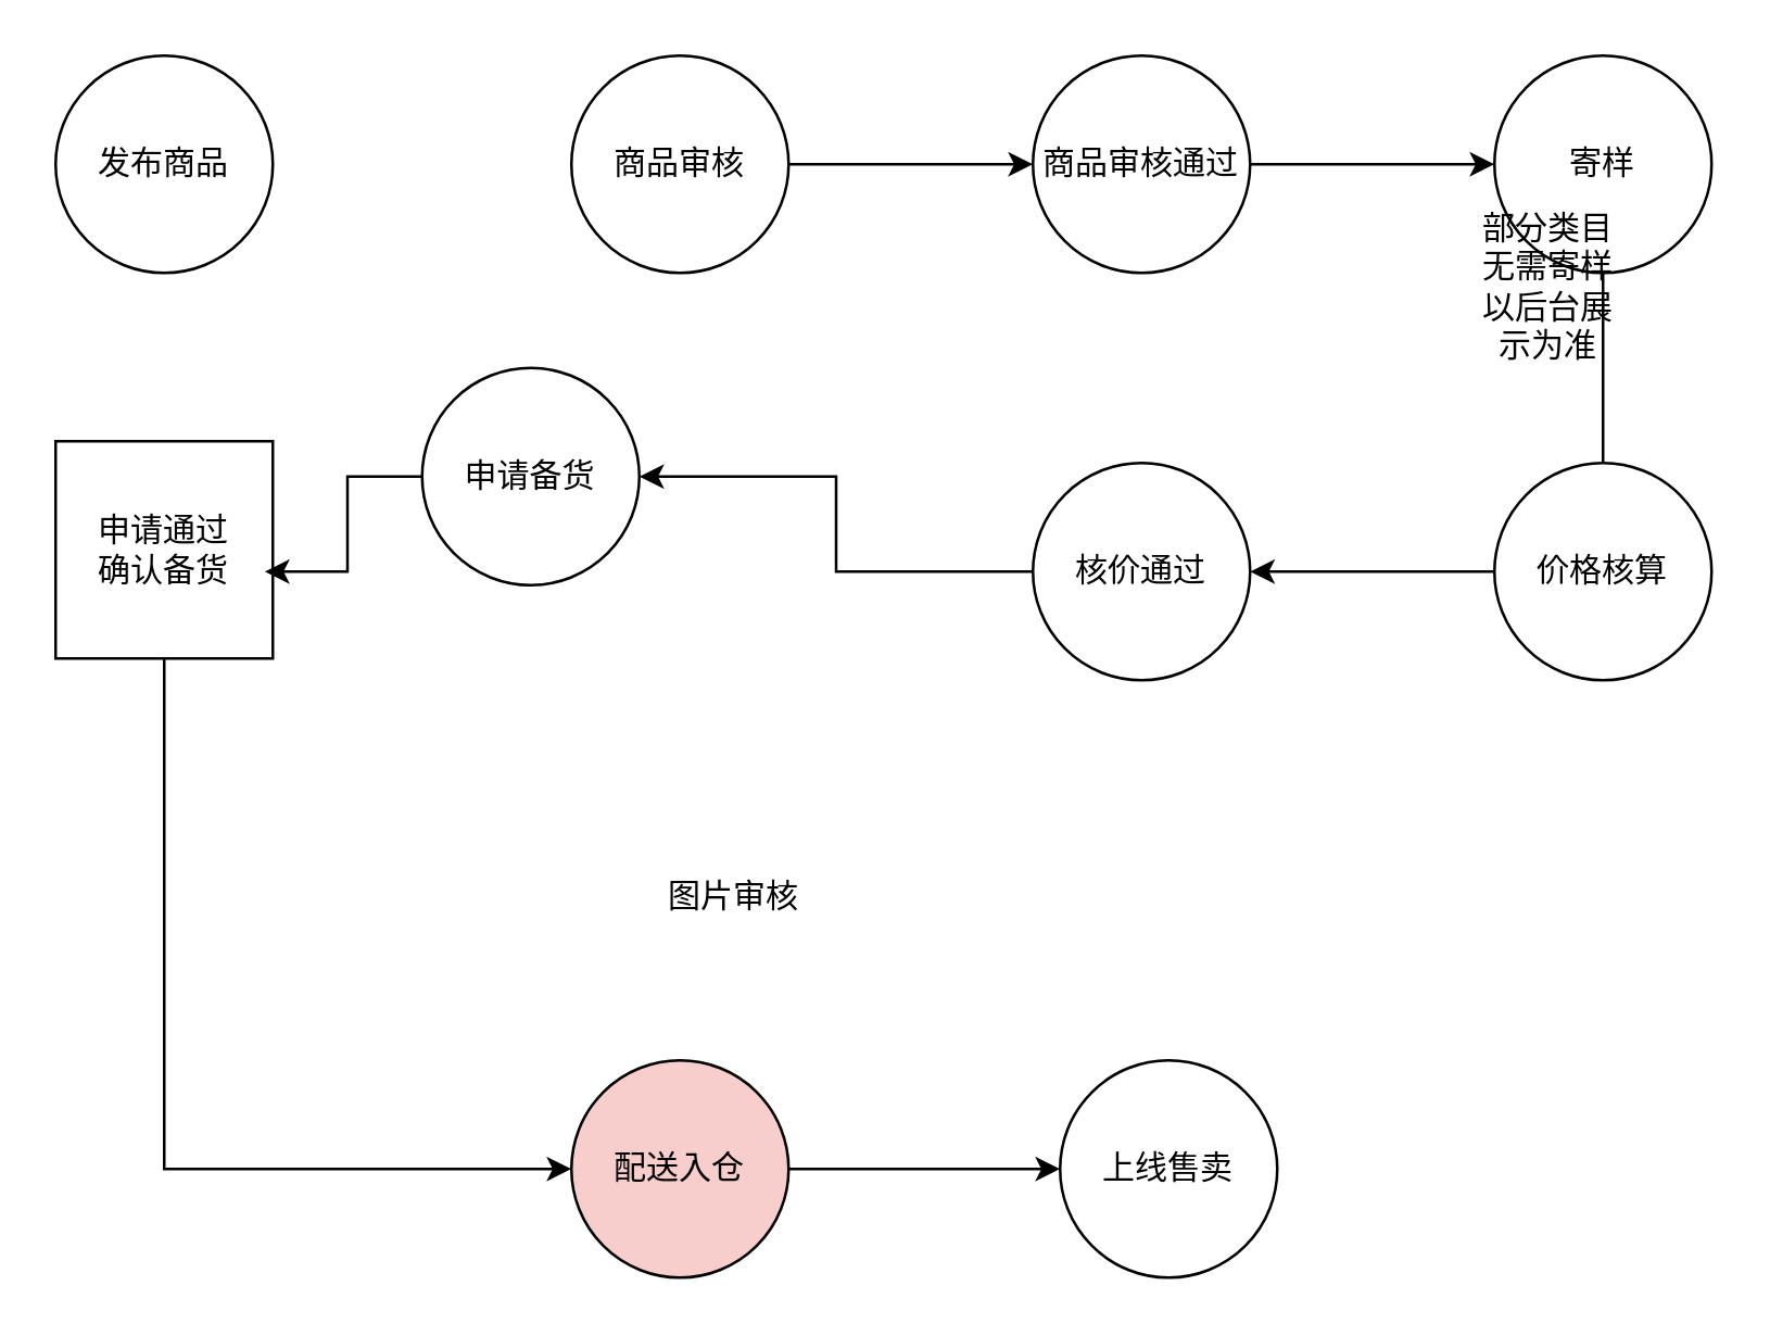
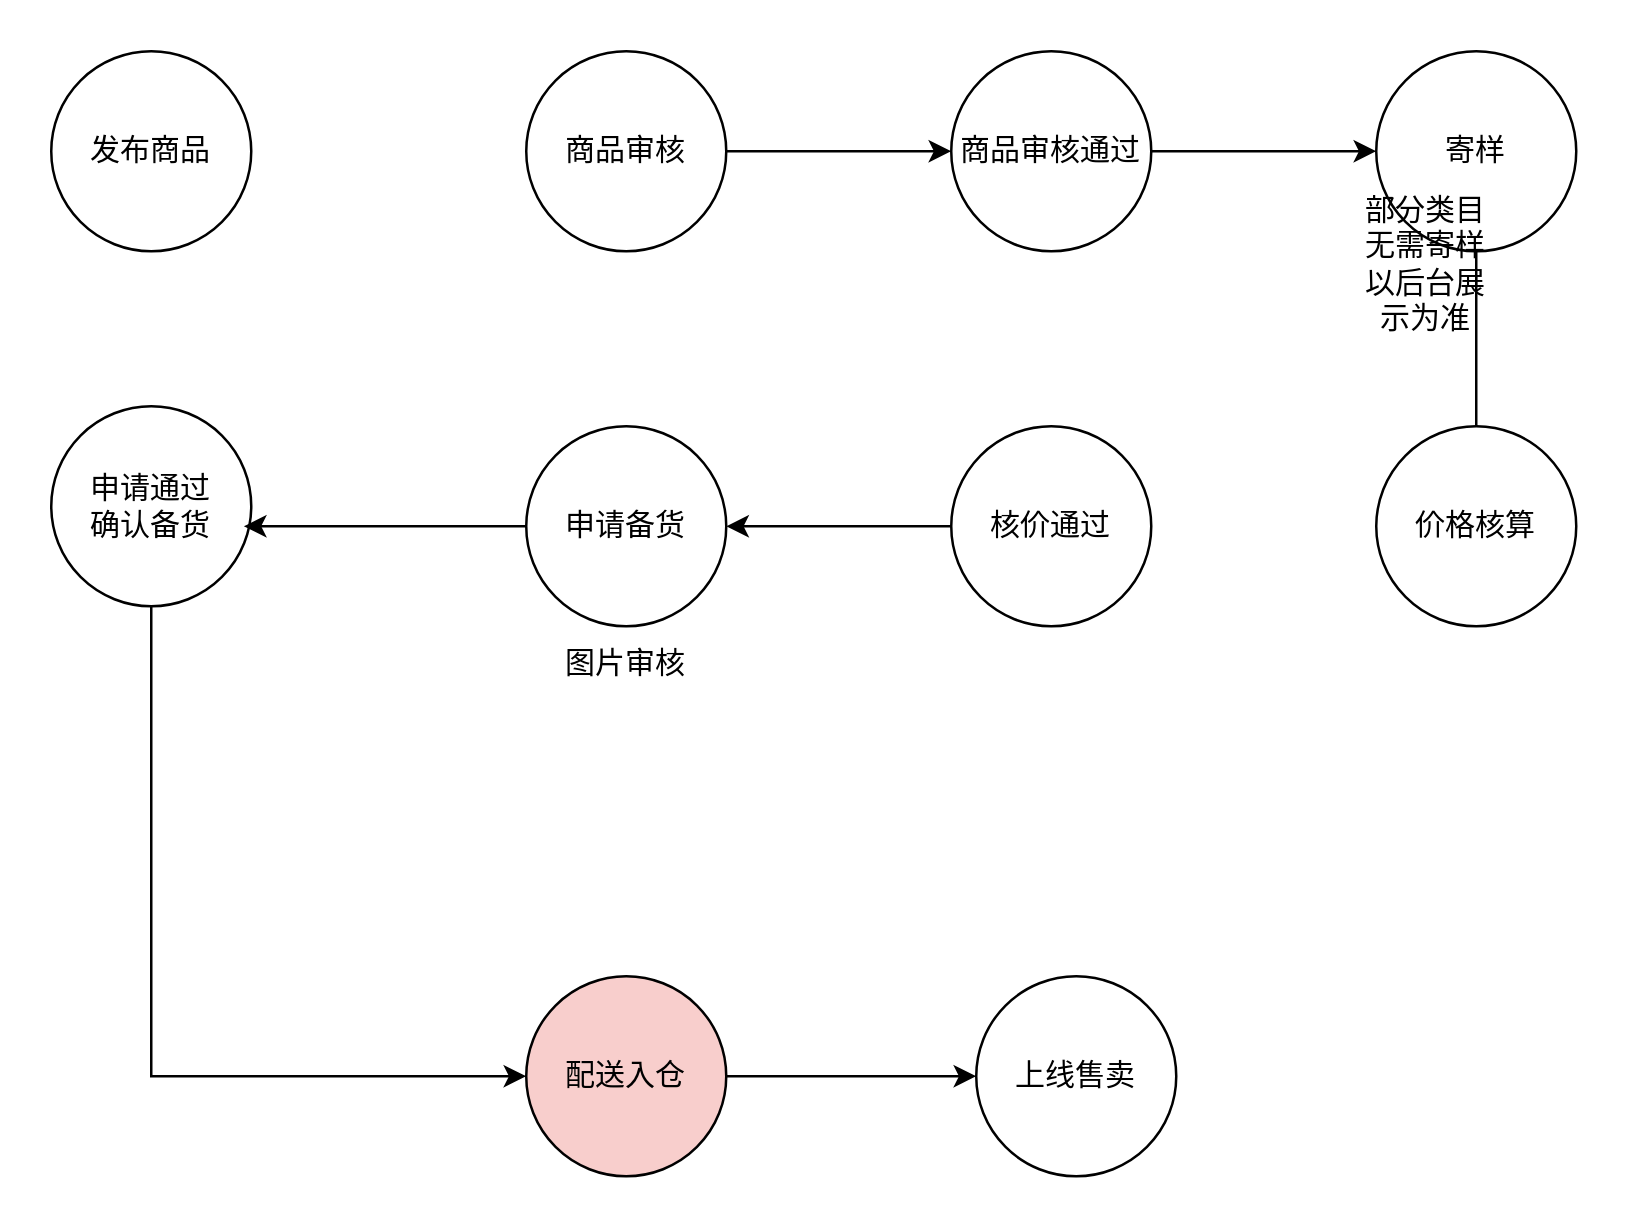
  <mxCell id="0" />
  <mxCell id="1" parent="0" />
  <mxCell id="2" value="发布商品" style="ellipse;whiteSpace=wrap;html=1;aspect=fixed;" vertex="1" parent="1"><mxGeometry x="20" y="20" width="80" height="80" as="geometry" /></mxCell>
  <mxCell id="3" style="edgeStyle=orthogonalEdgeStyle;rounded=0;orthogonalLoop=1;jettySize=auto;html=1;entryX=0;entryY=0.5;entryDx=0;entryDy=0;" edge="1" parent="1" source="4" target="6"><mxGeometry relative="1" as="geometry" /></mxCell>
  <mxCell id="4" value="商品审核" style="ellipse;whiteSpace=wrap;html=1;aspect=fixed;" vertex="1" parent="1"><mxGeometry x="210" y="20" width="80" height="80" as="geometry" /></mxCell>
  <mxCell id="5" style="edgeStyle=orthogonalEdgeStyle;rounded=0;orthogonalLoop=1;jettySize=auto;html=1;entryX=0;entryY=0.5;entryDx=0;entryDy=0;" edge="1" parent="1" source="6" target="8"><mxGeometry relative="1" as="geometry" /></mxCell>
  <mxCell id="6" value="商品审核通过" style="ellipse;whiteSpace=wrap;html=1;aspect=fixed;" vertex="1" parent="1"><mxGeometry x="380" y="20" width="80" height="80" as="geometry" /></mxCell>
  <mxCell id="7" style="edgeStyle=orthogonalEdgeStyle;rounded=0;orthogonalLoop=1;jettySize=auto;html=1;endArrow=none;" edge="1" parent="1" source="8" target="10"><mxGeometry relative="1" as="geometry" /></mxCell>
  <mxCell id="8" value="寄样" style="ellipse;whiteSpace=wrap;html=1;aspect=fixed;" vertex="1" parent="1"><mxGeometry x="550" y="20" width="80" height="80" as="geometry" /></mxCell>
- <mxCell id="9" style="edgeStyle=orthogonalEdgeStyle;rounded=0;orthogonalLoop=1;jettySize=auto;html=1;" edge="1" parent="1" source="10" target="12"><mxGeometry relative="1" as="geometry" /></mxCell>
  <mxCell id="10" value="价格核算" style="ellipse;whiteSpace=wrap;html=1;aspect=fixed;" vertex="1" parent="1"><mxGeometry x="550" y="170" width="80" height="80" as="geometry" /></mxCell>
  <mxCell id="11" style="edgeStyle=orthogonalEdgeStyle;rounded=0;orthogonalLoop=1;jettySize=auto;html=1;" edge="1" parent="1" source="12" target="13"><mxGeometry relative="1" as="geometry" /></mxCell>
  <mxCell id="12" value="核价通过" style="ellipse;whiteSpace=wrap;html=1;aspect=fixed;" vertex="1" parent="1"><mxGeometry x="380" y="170" width="80" height="80" as="geometry" /></mxCell>
- <mxCell id="13" value="申请备货" style="ellipse;whiteSpace=wrap;html=1;aspect=fixed;" vertex="1" parent="1"><mxGeometry x="155" y="135" width="80" height="80" as="geometry" /></mxCell>
+ <mxCell id="13" value="申请备货" style="ellipse;whiteSpace=wrap;html=1;aspect=fixed;" vertex="1" parent="1"><mxGeometry x="210" y="170" width="80" height="80" as="geometry" /></mxCell>
  <mxCell id="14" style="edgeStyle=orthogonalEdgeStyle;rounded=0;orthogonalLoop=1;jettySize=auto;html=1;entryX=0;entryY=0.5;entryDx=0;entryDy=0;exitX=0.5;exitY=1;exitDx=0;exitDy=0;" edge="1" parent="1" source="15" target="17"><mxGeometry relative="1" as="geometry" /></mxCell>
- <mxCell id="15" value="申请通过&lt;br&gt;确认备货" style="whiteSpace=wrap;html=1;aspect=fixed;rounded=0;" vertex="1" parent="1"><mxGeometry x="20" y="162" width="80" height="80" as="geometry" /></mxCell>
+ <mxCell id="15" value="申请通过&lt;br&gt;确认备货" style="ellipse;whiteSpace=wrap;html=1;aspect=fixed;" vertex="1" parent="1"><mxGeometry x="20" y="162" width="80" height="80" as="geometry" /></mxCell>
  <mxCell id="16" style="edgeStyle=orthogonalEdgeStyle;rounded=0;orthogonalLoop=1;jettySize=auto;html=1;" edge="1" parent="1" source="17" target="18"><mxGeometry relative="1" as="geometry" /></mxCell>
  <mxCell id="17" value="配送入仓" style="ellipse;whiteSpace=wrap;html=1;aspect=fixed;fillColor=#f8cecc;" vertex="1" parent="1"><mxGeometry x="210" y="390" width="80" height="80" as="geometry" /></mxCell>
  <mxCell id="18" value="上线售卖" style="ellipse;whiteSpace=wrap;html=1;aspect=fixed;" vertex="1" parent="1"><mxGeometry x="390" y="390" width="80" height="80" as="geometry" /></mxCell>
  <mxCell id="19" style="edgeStyle=orthogonalEdgeStyle;rounded=0;orthogonalLoop=1;jettySize=auto;html=1;entryX=0.963;entryY=0.6;entryDx=0;entryDy=0;entryPerimeter=0;" edge="1" parent="1" source="13" target="15"><mxGeometry relative="1" as="geometry" /></mxCell>
- <mxCell id="20" value="图片审核" style="text;html=1;align=center;verticalAlign=middle;whiteSpace=wrap;rounded=0;" vertex="1" parent="1"><mxGeometry x="240" y="315" width="60" height="30" as="geometry" /></mxCell>
+ <mxCell id="20" value="图片审核" style="text;html=1;align=center;verticalAlign=middle;whiteSpace=wrap;rounded=0;" vertex="1" parent="1"><mxGeometry x="220" y="250" width="60" height="30" as="geometry" /></mxCell>
  <mxCell id="21" value="部分类目无需寄样&lt;br&gt;以后台展示为准" style="text;html=1;align=center;verticalAlign=middle;whiteSpace=wrap;rounded=0;" vertex="1" parent="1"><mxGeometry x="540" y="100" width="60" height="10" as="geometry" /></mxCell>
